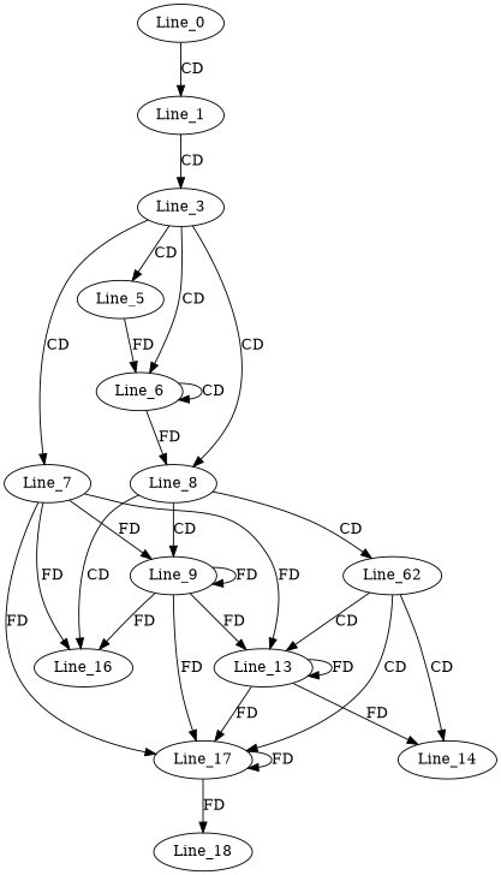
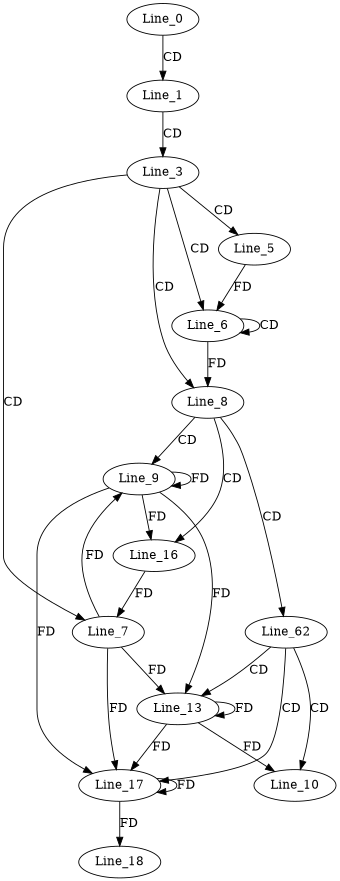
  digraph {
    Line_0
    Line_1
    Line_3
    Line_5
    Line_6
    Line_7
    Line_8
    Line_9
    n9 [label=Line_16]
    Line_13
    Line_17
    n12 [label=Line_62]
-   Line_14
+   Line_14 [label=Line_10]
    Line_18
    Line_0 -> Line_1 [label=CD]
    Line_1 -> Line_3 [label=CD]
    Line_3 -> Line_5 [label=CD]
    Line_3 -> Line_6 [label=CD]
    Line_3 -> Line_7 [label=CD]
    Line_3 -> Line_8 [label=CD]
    Line_5 -> Line_6 [label=FD]
    Line_6 -> Line_6 [label=CD]
    Line_6 -> Line_8 [label=FD]
    Line_7 -> Line_9 [label=FD]
-   Line_7 -> n9 [label=FD]
+   n9 -> Line_7 [label=FD]
    Line_7 -> Line_13 [label=FD]
    Line_7 -> Line_17 [label=FD]
    Line_8 -> Line_9 [label=CD]
    Line_8 -> n9 [label=CD]
    Line_8 -> n12 [label=CD]
    Line_9 -> Line_9 [label=FD]
    Line_9 -> n9 [label=FD]
    Line_9 -> Line_13 [label=FD]
    Line_9 -> Line_17 [label=FD]
    Line_13 -> Line_13 [label=FD]
    Line_13 -> Line_17 [label=FD]
    Line_13 -> Line_14 [label=FD]
    Line_17 -> Line_17 [label=FD]
    Line_17 -> Line_18 [label=FD]
    n12 -> Line_13 [label=CD]
    n12 -> Line_17 [label=CD]
    n12 -> Line_14 [label=CD]
  }
